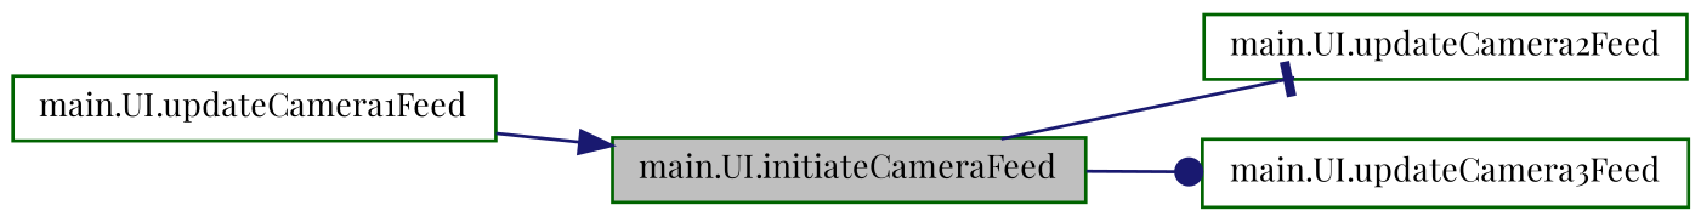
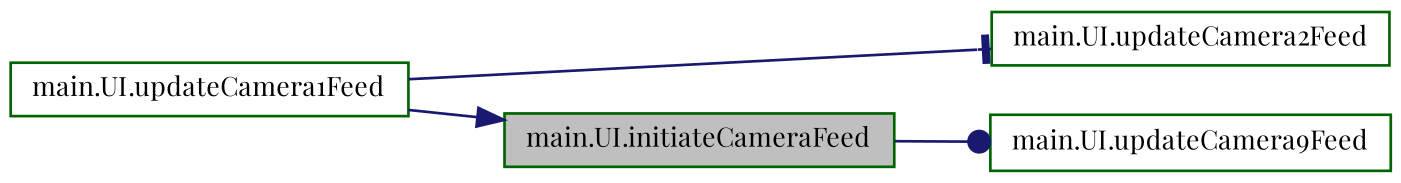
  digraph {
    fontname="Playfair Display"
    rankdir=LR
    node [color=darkgreen fillcolor=white fontname="Playfair Display" fontsize=10 shape=record style=filled]
    edge [color=midnightblue fontname="Playfair Display" fontsize=10 labelfontname=Helvetica labelfontsize=10 style=solid]
    n1 [fillcolor=grey75 fontcolor=black height=0.2 label="main.UI.initiateCameraFeed" width=0.4]
    n2 [height=0.2 label="main.UI.updateCamera2Feed" width=0.4]
-   n3 [height=0.2 label="main.UI.updateCamera3Feed" width=0.4]
+   n3 [height=0.2 label="main.UI.updateCamera9Feed" width=0.4]
    n4 [height=0.2 label="main.UI.updateCamera1Feed" width=0.4]
-   n1 -> n2 [arrowhead=tee]
+   n4 -> n2 [arrowhead=tee]
    n1 -> n3 [arrowhead=dot]
    n4 -> n1 [arrowhead=normal]
  }
